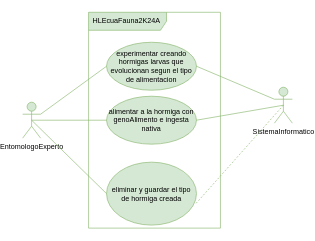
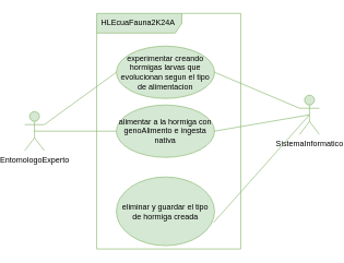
  <mxCell id="0" />
  <mxCell id="1" parent="0" />
  <mxCell id="2" value="HLEcuaFauna2K24A" style="shape=umlFrame;whiteSpace=wrap;html=1;width=130;height=30;boundedLbl=1;verticalAlign=middle;align=left;spacingLeft=5;fillColor=#d5e8d4;strokeColor=#82b366;" parent="1" vertex="1"><mxGeometry x="130" y="20" width="220" height="360" as="geometry" /></mxCell>
  <mxCell id="3" value="EntomologoExperto" style="shape=umlActor;verticalLabelPosition=bottom;verticalAlign=top;html=1;fillColor=#d5e8d4;strokeColor=#82b366;" parent="1" vertex="1"><mxGeometry x="20" y="170" width="30" height="60" as="geometry" /></mxCell>
  <mxCell id="4" value="SistemaInformatico" style="shape=umlActor;verticalLabelPosition=bottom;verticalAlign=top;html=1;fillColor=#d5e8d4;strokeColor=#82b366;" parent="1" vertex="1"><mxGeometry x="440" y="145" width="30" height="60" as="geometry" /></mxCell>
  <mxCell id="5" value="experimentar creando hormigas larvas que evolucionan segun el tipo de alimentacion" style="ellipse;whiteSpace=wrap;html=1;fillColor=#d5e8d4;strokeColor=#82b366;" parent="1" vertex="1"><mxGeometry x="160" y="70" width="150" height="80" as="geometry" /></mxCell>
  <mxCell id="6" value="alimentar a la hormiga con genoAlimento e ingesta nativa" style="ellipse;whiteSpace=wrap;html=1;fillColor=#d5e8d4;strokeColor=#82b366;" parent="1" vertex="1"><mxGeometry x="160" y="160" width="150" height="80" as="geometry" /></mxCell>
  <mxCell id="7" value="eliminar y guardar el tipo de hormiga creada" style="ellipse;whiteSpace=wrap;html=1;fillColor=#d5e8d4;strokeColor=#82b366;" parent="1" vertex="1"><mxGeometry x="160" y="270" width="150" height="105" as="geometry" /></mxCell>
  <mxCell id="8" value="" style="html=1;verticalAlign=bottom;labelBackgroundColor=none;endArrow=none;endFill=0;entryX=0;entryY=0.5;entryDx=0;entryDy=0;fillColor=#d5e8d4;strokeColor=#82b366;exitX=1;exitY=0.333;exitDx=0;exitDy=0;exitPerimeter=0;" parent="1" source="3" target="5" edge="1"><mxGeometry width="160" relative="1" as="geometry"><mxPoint x="25" y="110" as="sourcePoint" /><mxPoint x="70" y="150" as="targetPoint" /><Array as="points" /></mxGeometry></mxCell>
  <mxCell id="9" value="" style="html=1;verticalAlign=bottom;labelBackgroundColor=none;endArrow=none;endFill=0;entryX=0;entryY=0.5;entryDx=0;entryDy=0;fillColor=#d5e8d4;strokeColor=#82b366;exitX=0.5;exitY=0.5;exitDx=0;exitDy=0;exitPerimeter=0;" parent="1" source="3" target="6" edge="1"><mxGeometry width="160" relative="1" as="geometry"><mxPoint x="-50" y="190" as="sourcePoint" /><mxPoint x="190" y="125" as="targetPoint" /><Array as="points" /></mxGeometry></mxCell>
  <mxCell id="10" value="" style="html=1;verticalAlign=bottom;labelBackgroundColor=none;endArrow=none;endFill=0;entryX=1;entryY=0.5;entryDx=0;entryDy=0;fillColor=#d5e8d4;strokeColor=#82b366;exitX=0.5;exitY=0.5;exitDx=0;exitDy=0;exitPerimeter=0;" parent="1" source="4" target="6" edge="1"><mxGeometry width="160" relative="1" as="geometry"><mxPoint x="-65" y="200" as="sourcePoint" /><mxPoint x="190" y="215" as="targetPoint" /><Array as="points" /></mxGeometry></mxCell>
  <mxCell id="11" value="" style="html=1;verticalAlign=bottom;labelBackgroundColor=none;endArrow=none;endFill=0;entryX=0;entryY=0.333;entryDx=0;entryDy=0;fillColor=#d5e8d4;strokeColor=#82b366;exitX=1;exitY=0.5;exitDx=0;exitDy=0;entryPerimeter=0;" parent="1" source="5" target="4" edge="1"><mxGeometry width="160" relative="1" as="geometry"><mxPoint x="300" y="135" as="sourcePoint" /><mxPoint x="555" y="150" as="targetPoint" /><Array as="points" /></mxGeometry></mxCell>
- <mxCell id="12" value="" style="html=1;verticalAlign=bottom;labelBackgroundColor=none;endArrow=none;endFill=0;entryX=0;entryY=0.5;entryDx=0;entryDy=0;fillColor=#d5e8d4;strokeColor=#82b366;exitX=0.5;exitY=0.5;exitDx=0;exitDy=0;exitPerimeter=0;" edge="1" parent="1" source="3" target="7"><mxGeometry width="160" relative="1" as="geometry"><mxPoint x="45" y="210" as="sourcePoint" /><mxPoint x="170" y="210" as="targetPoint" /><Array as="points" /></mxGeometry></mxCell>
- <mxCell id="13" value="" style="html=1;verticalAlign=bottom;labelBackgroundColor=none;endArrow=none;endFill=0;entryX=0.989;entryY=0.665;entryDx=0;entryDy=0;fillColor=#d5e8d4;strokeColor=#82b366;entryPerimeter=0;exitX=0.5;exitY=0.5;exitDx=0;exitDy=0;exitPerimeter=0;dashed=1;" edge="1" parent="1" source="4" target="7"><mxGeometry width="160" relative="1" as="geometry"><mxPoint x="475" y="210" as="sourcePoint" /><mxPoint x="320" y="210" as="targetPoint" /><Array as="points" /></mxGeometry></mxCell>
+ <mxCell id="13" value="" style="html=1;verticalAlign=bottom;labelBackgroundColor=none;endArrow=none;endFill=0;entryX=0.989;entryY=0.665;entryDx=0;entryDy=0;fillColor=#d5e8d4;strokeColor=#82b366;entryPerimeter=0;exitX=0.5;exitY=0.5;exitDx=0;exitDy=0;exitPerimeter=0;" edge="1" parent="1" source="4" target="7"><mxGeometry width="160" relative="1" as="geometry"><mxPoint x="475" y="210" as="sourcePoint" /><mxPoint x="320" y="210" as="targetPoint" /><Array as="points" /></mxGeometry></mxCell>
